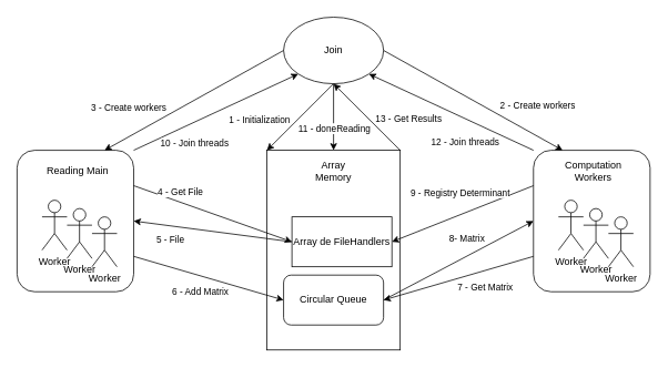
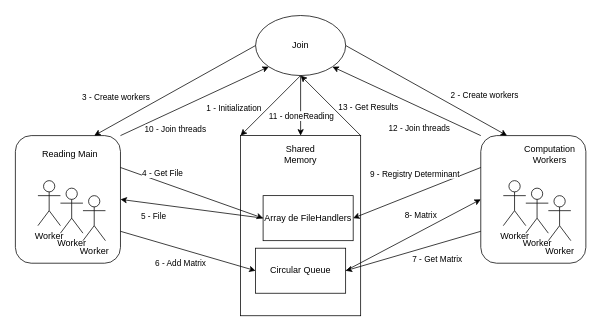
  <mxCell id="0" />
  <mxCell id="1" parent="0" />
  <mxCell id="2" value="" style="rounded=1;whiteSpace=wrap;html=1;" vertex="1" parent="1"><mxGeometry x="640" y="180" width="140" height="170" as="geometry" /></mxCell>
  <mxCell id="3" value="Worker" style="shape=umlActor;verticalLabelPosition=bottom;verticalAlign=top;html=1;outlineConnect=0;" vertex="1" parent="1"><mxGeometry x="670" y="240" width="30" height="60" as="geometry" /></mxCell>
  <mxCell id="4" value="Worker" style="shape=umlActor;verticalLabelPosition=bottom;verticalAlign=top;html=1;outlineConnect=0;" vertex="1" parent="1"><mxGeometry x="700" y="250" width="30" height="60" as="geometry" /></mxCell>
  <mxCell id="5" value="Worker" style="shape=umlActor;verticalLabelPosition=bottom;verticalAlign=top;html=1;outlineConnect=0;" vertex="1" parent="1"><mxGeometry x="730" y="260" width="30" height="60" as="geometry" /></mxCell>
- <mxCell id="6" value="Computation Workers" style="text;html=1;strokeColor=none;fillColor=none;align=center;verticalAlign=middle;whiteSpace=wrap;rounded=0;" vertex="1" parent="1"><mxGeometry x="667" y="190" width="90" height="30" as="geometry" /></mxCell>
+ <mxCell id="6" value="Computation Workers" style="text;html=1;strokeColor=none;fillColor=none;align=center;verticalAlign=middle;whiteSpace=wrap;rounded=0;" vertex="1" parent="1"><mxGeometry x="687" y="190" width="90" height="30" as="geometry" /></mxCell>
  <mxCell id="7" value="" style="rounded=1;whiteSpace=wrap;html=1;" vertex="1" parent="1"><mxGeometry x="20" y="180" width="140" height="170" as="geometry" /></mxCell>
  <mxCell id="8" value="Worker" style="shape=umlActor;verticalLabelPosition=bottom;verticalAlign=top;html=1;outlineConnect=0;" vertex="1" parent="1"><mxGeometry x="50" y="240" width="30" height="60" as="geometry" /></mxCell>
  <mxCell id="9" value="Worker" style="shape=umlActor;verticalLabelPosition=bottom;verticalAlign=top;html=1;outlineConnect=0;" vertex="1" parent="1"><mxGeometry x="80" y="250" width="30" height="60" as="geometry" /></mxCell>
  <mxCell id="10" value="Worker" style="shape=umlActor;verticalLabelPosition=bottom;verticalAlign=top;html=1;outlineConnect=0;" vertex="1" parent="1"><mxGeometry x="110" y="260" width="30" height="60" as="geometry" /></mxCell>
  <mxCell id="11" value="Reading Main" style="text;html=1;strokeColor=none;fillColor=none;align=center;verticalAlign=middle;whiteSpace=wrap;rounded=0;" vertex="1" parent="1"><mxGeometry x="48" y="190" width="90" height="30" as="geometry" /></mxCell>
  <mxCell id="12" value="Join" style="ellipse;whiteSpace=wrap;html=1;" vertex="1" parent="1"><mxGeometry x="340" y="20" width="120" height="80" as="geometry" /></mxCell>
  <mxCell id="13" value="" style="rounded=0;whiteSpace=wrap;html=1;" vertex="1" parent="1"><mxGeometry x="320" y="180" width="160" height="240" as="geometry" /></mxCell>
- <mxCell id="14" value="Array Memory" style="text;html=1;strokeColor=none;fillColor=none;align=center;verticalAlign=middle;whiteSpace=wrap;rounded=0;" vertex="1" parent="1"><mxGeometry x="370" y="190" width="60" height="30" as="geometry" /></mxCell>
- <mxCell id="15" value="Circular Queue" style="whiteSpace=wrap;html=1;rounded=1;" vertex="1" parent="1"><mxGeometry x="340" y="330" width="120" height="60" as="geometry" /></mxCell>
+ <mxCell id="14" value="Shared Memory" style="text;html=1;strokeColor=none;fillColor=none;align=center;verticalAlign=middle;whiteSpace=wrap;rounded=0;" vertex="1" parent="1"><mxGeometry x="370" y="190" width="60" height="30" as="geometry" /></mxCell>
+ <mxCell id="15" value="Circular Queue" style="rounded=0;whiteSpace=wrap;html=1;" vertex="1" parent="1"><mxGeometry x="340" y="330" width="120" height="60" as="geometry" /></mxCell>
  <mxCell id="16" value="Array de FileHandlers" style="rounded=0;whiteSpace=wrap;html=1;" vertex="1" parent="1"><mxGeometry x="350" y="260" width="120" height="60" as="geometry" /></mxCell>
  <mxCell id="17" value="" style="endArrow=classic;html=1;rounded=0;exitX=0.5;exitY=1;exitDx=0;exitDy=0;entryX=0;entryY=0;entryDx=0;entryDy=0;" edge="1" parent="1" source="12" target="13"><mxGeometry x="0.9" y="-58" width="50" height="50" relative="1" as="geometry"><mxPoint x="210" y="90" as="sourcePoint" /><mxPoint x="360" y="170" as="targetPoint" /><mxPoint as="offset" /></mxGeometry></mxCell>
  <mxCell id="18" value="1 - Initialization" style="edgeLabel;html=1;align=center;verticalAlign=middle;resizable=0;points=[];" vertex="1" connectable="0" parent="17"><mxGeometry x="0.06" y="1" relative="1" as="geometry"><mxPoint x="-48" as="offset" /></mxGeometry></mxCell>
  <mxCell id="19" value="" style="endArrow=classic;html=1;rounded=0;exitX=1;exitY=0.5;exitDx=0;exitDy=0;entryX=0.25;entryY=0;entryDx=0;entryDy=0;" edge="1" parent="1" source="12" target="2"><mxGeometry width="50" height="50" relative="1" as="geometry"><mxPoint x="500" y="150" as="sourcePoint" /><mxPoint x="550" y="100" as="targetPoint" /></mxGeometry></mxCell>
  <mxCell id="20" value="2 - Create workers" style="edgeLabel;html=1;align=center;verticalAlign=middle;resizable=0;points=[];" vertex="1" connectable="0" parent="19"><mxGeometry x="-0.179" y="1" relative="1" as="geometry"><mxPoint x="96" y="18" as="offset" /></mxGeometry></mxCell>
  <mxCell id="21" value="" style="endArrow=classic;html=1;rounded=0;entryX=0.75;entryY=0;entryDx=0;entryDy=0;exitX=0;exitY=0.5;exitDx=0;exitDy=0;" edge="1" parent="1" source="12" target="7"><mxGeometry width="50" height="50" relative="1" as="geometry"><mxPoint x="280" y="70" as="sourcePoint" /><mxPoint x="270" y="90" as="targetPoint" /></mxGeometry></mxCell>
  <mxCell id="22" value="3 - Create workers" style="edgeLabel;html=1;align=center;verticalAlign=middle;resizable=0;points=[];" vertex="1" connectable="0" parent="21"><mxGeometry x="0.01" relative="1" as="geometry"><mxPoint x="-78" y="8" as="offset" /></mxGeometry></mxCell>
  <mxCell id="23" value="" style="endArrow=classic;html=1;rounded=0;exitX=1;exitY=0.25;exitDx=0;exitDy=0;entryX=0;entryY=0.5;entryDx=0;entryDy=0;" edge="1" parent="1" source="7" target="16"><mxGeometry width="50" height="50" relative="1" as="geometry"><mxPoint x="200" y="250" as="sourcePoint" /><mxPoint x="250" y="200" as="targetPoint" /></mxGeometry></mxCell>
  <mxCell id="24" value="4 - Get File" style="edgeLabel;html=1;align=center;verticalAlign=middle;resizable=0;points=[];" vertex="1" connectable="0" parent="23"><mxGeometry x="-0.118" y="-4" relative="1" as="geometry"><mxPoint x="-27" y="-27" as="offset" /></mxGeometry></mxCell>
  <mxCell id="25" value="" style="endArrow=classic;html=1;rounded=0;entryX=1;entryY=0.5;entryDx=0;entryDy=0;exitX=0;exitY=0.5;exitDx=0;exitDy=0;" edge="1" parent="1" source="16" target="7"><mxGeometry width="50" height="50" relative="1" as="geometry"><mxPoint x="160" y="440" as="sourcePoint" /><mxPoint x="210" y="390" as="targetPoint" /></mxGeometry></mxCell>
  <mxCell id="26" value="5 - File" style="edgeLabel;html=1;align=center;verticalAlign=middle;resizable=0;points=[];" vertex="1" connectable="0" parent="25"><mxGeometry x="0.226" y="-3" relative="1" as="geometry"><mxPoint x="-31" y="16" as="offset" /></mxGeometry></mxCell>
  <mxCell id="27" value="" style="endArrow=classic;html=1;rounded=0;exitX=1;exitY=0.75;exitDx=0;exitDy=0;entryX=0;entryY=0.5;entryDx=0;entryDy=0;" edge="1" parent="1" source="7" target="15"><mxGeometry width="50" height="50" relative="1" as="geometry"><mxPoint x="570" y="400" as="sourcePoint" /><mxPoint x="620" y="350" as="targetPoint" /></mxGeometry></mxCell>
  <mxCell id="28" value="6 - Add Matrix" style="edgeLabel;html=1;align=center;verticalAlign=middle;resizable=0;points=[];" vertex="1" connectable="0" parent="27"><mxGeometry x="-0.229" y="-1" relative="1" as="geometry"><mxPoint x="11" y="21" as="offset" /></mxGeometry></mxCell>
  <mxCell id="29" value="" style="endArrow=classic;html=1;rounded=0;entryX=1;entryY=0.5;entryDx=0;entryDy=0;exitX=0;exitY=0.75;exitDx=0;exitDy=0;" edge="1" parent="1" source="2" target="15"><mxGeometry width="50" height="50" relative="1" as="geometry"><mxPoint x="640" y="360" as="sourcePoint" /><mxPoint x="540" y="320" as="targetPoint" /></mxGeometry></mxCell>
  <mxCell id="30" value="7 - Get Matrix" style="edgeLabel;html=1;align=center;verticalAlign=middle;resizable=0;points=[];" vertex="1" connectable="0" parent="29"><mxGeometry x="-0.343" relative="1" as="geometry"><mxPoint x="1" y="20" as="offset" /></mxGeometry></mxCell>
  <mxCell id="31" value="" style="endArrow=classic;html=1;rounded=0;exitX=1;exitY=0.5;exitDx=0;exitDy=0;entryX=0;entryY=0.5;entryDx=0;entryDy=0;" edge="1" parent="1" source="15" target="2"><mxGeometry width="50" height="50" relative="1" as="geometry"><mxPoint x="560" y="430" as="sourcePoint" /><mxPoint x="610" y="380" as="targetPoint" /></mxGeometry></mxCell>
  <mxCell id="32" value="8- Matrix" style="edgeLabel;html=1;align=center;verticalAlign=middle;resizable=0;points=[];" vertex="1" connectable="0" parent="31"><mxGeometry x="0.232" relative="1" as="geometry"><mxPoint x="-11" y="-16" as="offset" /></mxGeometry></mxCell>
  <mxCell id="33" value="" style="endArrow=classic;html=1;rounded=0;exitX=0;exitY=0.25;exitDx=0;exitDy=0;entryX=1;entryY=0.5;entryDx=0;entryDy=0;" edge="1" parent="1" source="2" target="16"><mxGeometry width="50" height="50" relative="1" as="geometry"><mxPoint x="500" y="250" as="sourcePoint" /><mxPoint x="550" y="200" as="targetPoint" /></mxGeometry></mxCell>
  <mxCell id="34" value="9 - Registry Determinant" style="edgeLabel;html=1;align=center;verticalAlign=middle;resizable=0;points=[];" vertex="1" connectable="0" parent="33"><mxGeometry x="0.044" relative="1" as="geometry"><mxPoint y="-27" as="offset" /></mxGeometry></mxCell>
  <mxCell id="35" value="" style="endArrow=classic;html=1;rounded=0;exitX=1;exitY=0;exitDx=0;exitDy=0;entryX=0.5;entryY=1;entryDx=0;entryDy=0;" edge="1" parent="1" source="13" target="12"><mxGeometry width="50" height="50" relative="1" as="geometry"><mxPoint x="610" y="40" as="sourcePoint" /><mxPoint x="660" y="-10" as="targetPoint" /></mxGeometry></mxCell>
  <mxCell id="36" value="13 - Get Results" style="edgeLabel;html=1;align=center;verticalAlign=middle;resizable=0;points=[];" vertex="1" connectable="0" parent="35"><mxGeometry x="0.01" y="-1" relative="1" as="geometry"><mxPoint x="49" y="3" as="offset" /></mxGeometry></mxCell>
  <mxCell id="37" value="" style="endArrow=classic;html=1;rounded=0;exitX=1;exitY=0;exitDx=0;exitDy=0;entryX=0;entryY=1;entryDx=0;entryDy=0;" edge="1" parent="1" source="7" target="12"><mxGeometry width="50" height="50" relative="1" as="geometry"><mxPoint x="160" y="70" as="sourcePoint" /><mxPoint x="360" y="120" as="targetPoint" /></mxGeometry></mxCell>
  <mxCell id="38" value="10 - Join threads" style="edgeLabel;html=1;align=center;verticalAlign=middle;resizable=0;points=[];" vertex="1" connectable="0" parent="37"><mxGeometry x="-0.055" y="-1" relative="1" as="geometry"><mxPoint x="-21" y="34" as="offset" /></mxGeometry></mxCell>
  <mxCell id="39" value="" style="endArrow=classic;html=1;rounded=0;exitX=0;exitY=0;exitDx=0;exitDy=0;entryX=1;entryY=1;entryDx=0;entryDy=0;" edge="1" parent="1" source="2" target="12"><mxGeometry width="50" height="50" relative="1" as="geometry"><mxPoint x="550" y="90" as="sourcePoint" /><mxPoint x="600" y="40" as="targetPoint" /></mxGeometry></mxCell>
  <mxCell id="40" value="12 - Join threads" style="edgeLabel;html=1;align=center;verticalAlign=middle;resizable=0;points=[];" vertex="1" connectable="0" parent="39"><mxGeometry x="-0.125" y="1" relative="1" as="geometry"><mxPoint x="4" y="30" as="offset" /></mxGeometry></mxCell>
  <mxCell id="41" value="" style="endArrow=classic;html=1;rounded=0;" edge="1" parent="1"><mxGeometry width="50" height="50" relative="1" as="geometry"><mxPoint x="400" y="100" as="sourcePoint" /><mxPoint x="400" y="180" as="targetPoint" /></mxGeometry></mxCell>
  <mxCell id="42" value="11 - doneReading" style="edgeLabel;html=1;align=center;verticalAlign=middle;resizable=0;points=[];" vertex="1" connectable="0" parent="41"><mxGeometry x="0.425" y="-1" relative="1" as="geometry"><mxPoint x="1" y="-4" as="offset" /></mxGeometry></mxCell>
